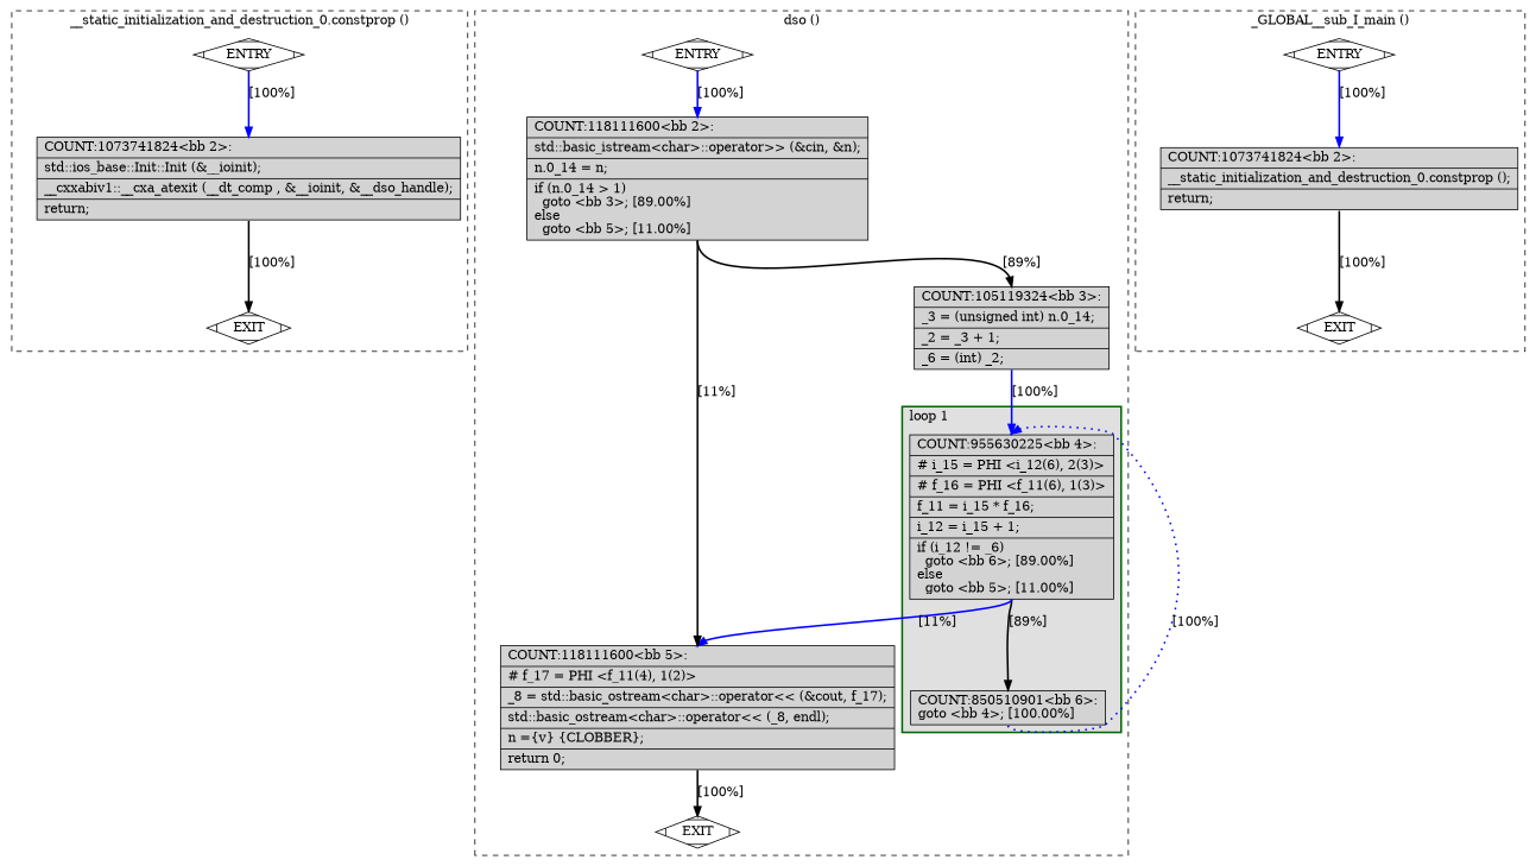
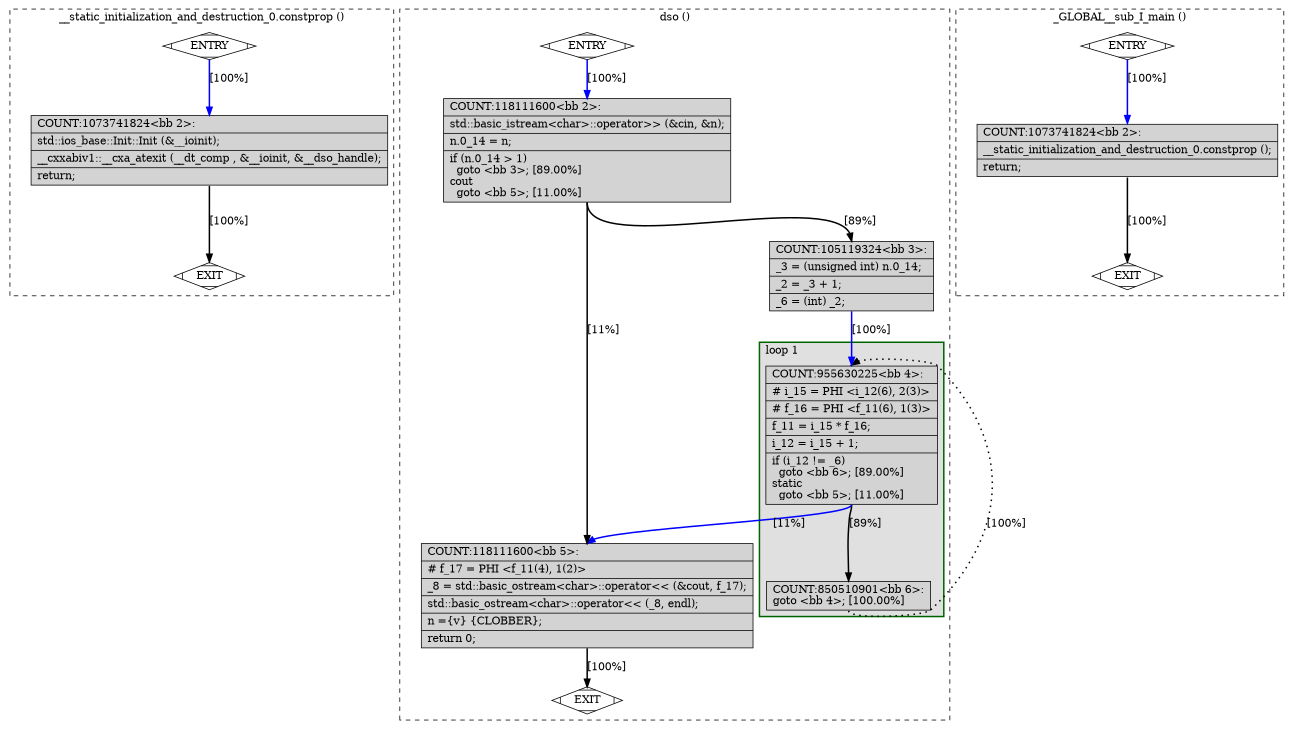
  digraph {
    node [fillcolor=lightgrey shape=record style=filled]
    edge [constraint=true headport=n style="solid,bold" tailport=s color=blue weight=10]
    n1 [fillcolor=white label=ENTRY shape=Mdiamond]
    n2 [fillcolor=white label=EXIT shape=Mdiamond]
    n3 [label="{COUNT:1073741824\<bb\ 2\>:\l|std::ios_base::Init::Init\ (&__ioinit);\l|__cxxabiv1::__cxa_atexit\ (__dt_comp\ ,\ &__ioinit,\ &__dso_handle);\l|return;\l}"]
-   n4 [label="{COUNT:955630225\<bb\ 4\>:\l|#\ i_15\ =\ PHI\ \<i_12(6),\ 2(3)\>\l|#\ f_16\ =\ PHI\ \<f_11(6),\ 1(3)\>\l|f_11\ =\ i_15\ *\ f_16;\l|i_12\ =\ i_15\ +\ 1;\l|if\ (i_12\ !=\ _6)\l\ \ goto\ \<bb\ 6\>;\ [89.00%]\lelse\l\ \ goto\ \<bb\ 5\>;\ [11.00%]\l}"]
+   n4 [label="{COUNT:955630225\<bb\ 4\>:\l|#\ i_15\ =\ PHI\ \<i_12(6),\ 2(3)\>\l|#\ f_16\ =\ PHI\ \<f_11(6),\ 1(3)\>\l|f_11\ =\ i_15\ *\ f_16;\l|i_12\ =\ i_15\ +\ 1;\l|if\ (i_12\ !=\ _6)\l\ \ goto\ \<bb\ 6\>;\ [89.00%]\lstatic\l\ \ goto\ \<bb\ 5\>;\ [11.00%]\l}"]
    n5 [label="{COUNT:850510901\<bb\ 6\>:\lgoto\ \<bb\ 4\>;\ [100.00%]\l}"]
    n6 [label="{COUNT:118111600\<bb\ 5\>:\l|#\ f_17\ =\ PHI\ \<f_11(4),\ 1(2)\>\l|_8\ =\ std::basic_ostream\<char\>::operator\<\<\ (&cout,\ f_17);\l|std::basic_ostream\<char\>::operator\<\<\ (_8,\ endl);\l|n\ =\{v\}\ \{CLOBBER\};\l|return\ 0;\l}"]
    n7 [fillcolor=white label=ENTRY shape=Mdiamond]
    n8 [fillcolor=white label=EXIT shape=Mdiamond]
-   n9 [label="{COUNT:118111600\<bb\ 2\>:\l|std::basic_istream\<char\>::operator\>\>\ (&cin,\ &n);\l|n.0_14\ =\ n;\l|if\ (n.0_14\ \>\ 1)\l\ \ goto\ \<bb\ 3\>;\ [89.00%]\lelse\l\ \ goto\ \<bb\ 5\>;\ [11.00%]\l}"]
+   n9 [label="{COUNT:118111600\<bb\ 2\>:\l|std::basic_istream\<char\>::operator\>\>\ (&cin,\ &n);\l|n.0_14\ =\ n;\l|if\ (n.0_14\ \>\ 1)\l\ \ goto\ \<bb\ 3\>;\ [89.00%]\lcout\l\ \ goto\ \<bb\ 5\>;\ [11.00%]\l}"]
    n10 [label="{COUNT:105119324\<bb\ 3\>:\l|_3\ =\ (unsigned\ int)\ n.0_14;\l|_2\ =\ _3\ +\ 1;\l|_6\ =\ (int)\ _2;\l}"]
    n11 [fillcolor=white label=ENTRY shape=Mdiamond]
    n12 [fillcolor=white label=EXIT shape=Mdiamond]
    n13 [label="{COUNT:1073741824\<bb\ 2\>:\l|__static_initialization_and_destruction_0.constprop\ ();\l|return;\l}"]
    subgraph cluster_1 {
      color=black
      label="__static_initialization_and_destruction_0.constprop ()"
      style=dashed
      n1
      n2
      n3
    }
    subgraph cluster_2 {
      color=black
      label="dso ()"
      style=dashed
      n6
      n7
      n8
      n9
      n10
      subgraph cluster_3 {
        color=darkgreen
        fillcolor=grey88
        label="loop 1"
        labeljust=l
        penwidth=2
        style=filled
        n4
        n5
      }
    }
    subgraph cluster_4 {
      color=black
      label="_GLOBAL__sub_I_main ()"
      style=dashed
      n11
      n12
      n13
    }
    n1 -> n2 [style=invis color="" weight=""]
    n1 -> n3 [label="[100%]" weight=100]
    n3 -> n2 [color=black label="[100%]"]
    n4 -> n5 [color=black label="[89%]"]
    n4 -> n6 [label="[11%]"]
-   n5 -> n4 [constraint=false label="[100%]" style="dotted,bold"]
+   n5 -> n4 [color=black constraint=false label="[100%]" style="dotted,bold"]
    n6 -> n8 [color=black label="[100%]"]
    n7 -> n8 [style=invis color="" weight=""]
    n7 -> n9 [label="[100%]" weight=100]
    n9 -> n6 [color=black label="[11%]"]
    n9 -> n10 [color=black label="[89%]"]
    n10 -> n4 [label="[100%]" weight=100]
    n11 -> n12 [style=invis color="" weight=""]
    n11 -> n13 [label="[100%]" weight=100]
    n13 -> n12 [color=black label="[100%]"]
  }
